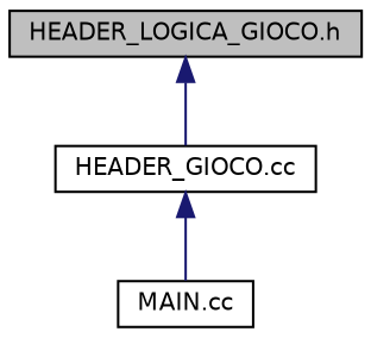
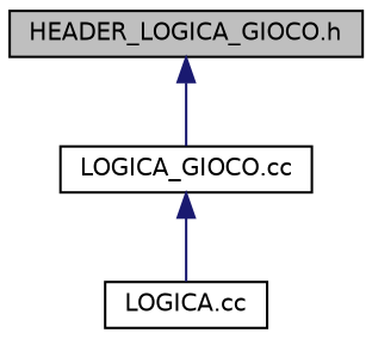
  digraph {
    node [color=black fillcolor=white fontname=Helvetica fontsize=10 shape=record style=filled]
    edge [color=midnightblue dir=back fontname=Helvetica fontsize=10 labelfontname=Helvetica labelfontsize=10 style=solid]
    n1 [fillcolor=grey75 fontcolor=black height=0.2 label="HEADER_LOGICA_GIOCO.h" width=0.4]
-   n2 [height=0.2 label="HEADER_GIOCO.cc" width=0.4]
-   n3 [height=0.2 label="MAIN.cc" width=0.4]
+   n2 [height=0.2 label="LOGICA_GIOCO.cc" width=0.4]
+   n3 [height=0.2 label="LOGICA.cc" width=0.4]
    n1 -> n2
    n2 -> n3
  }
